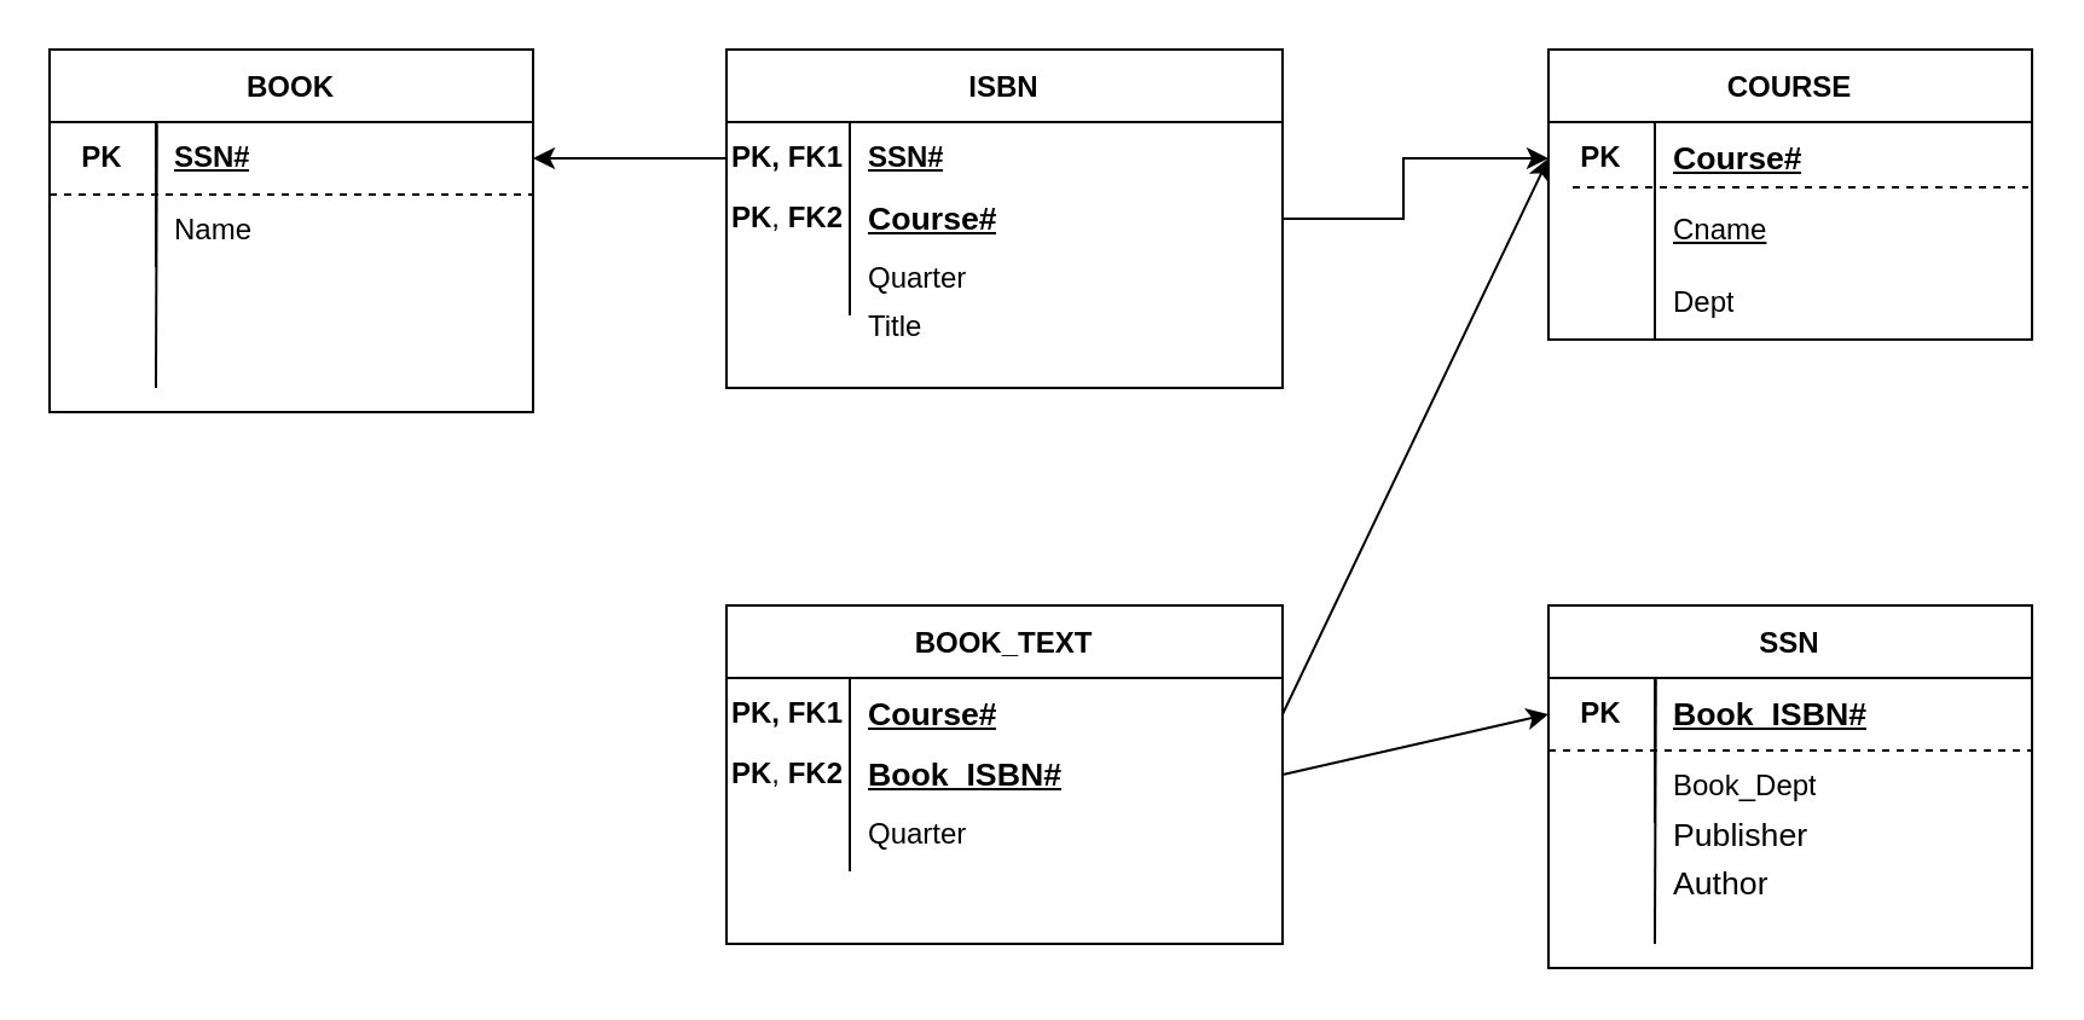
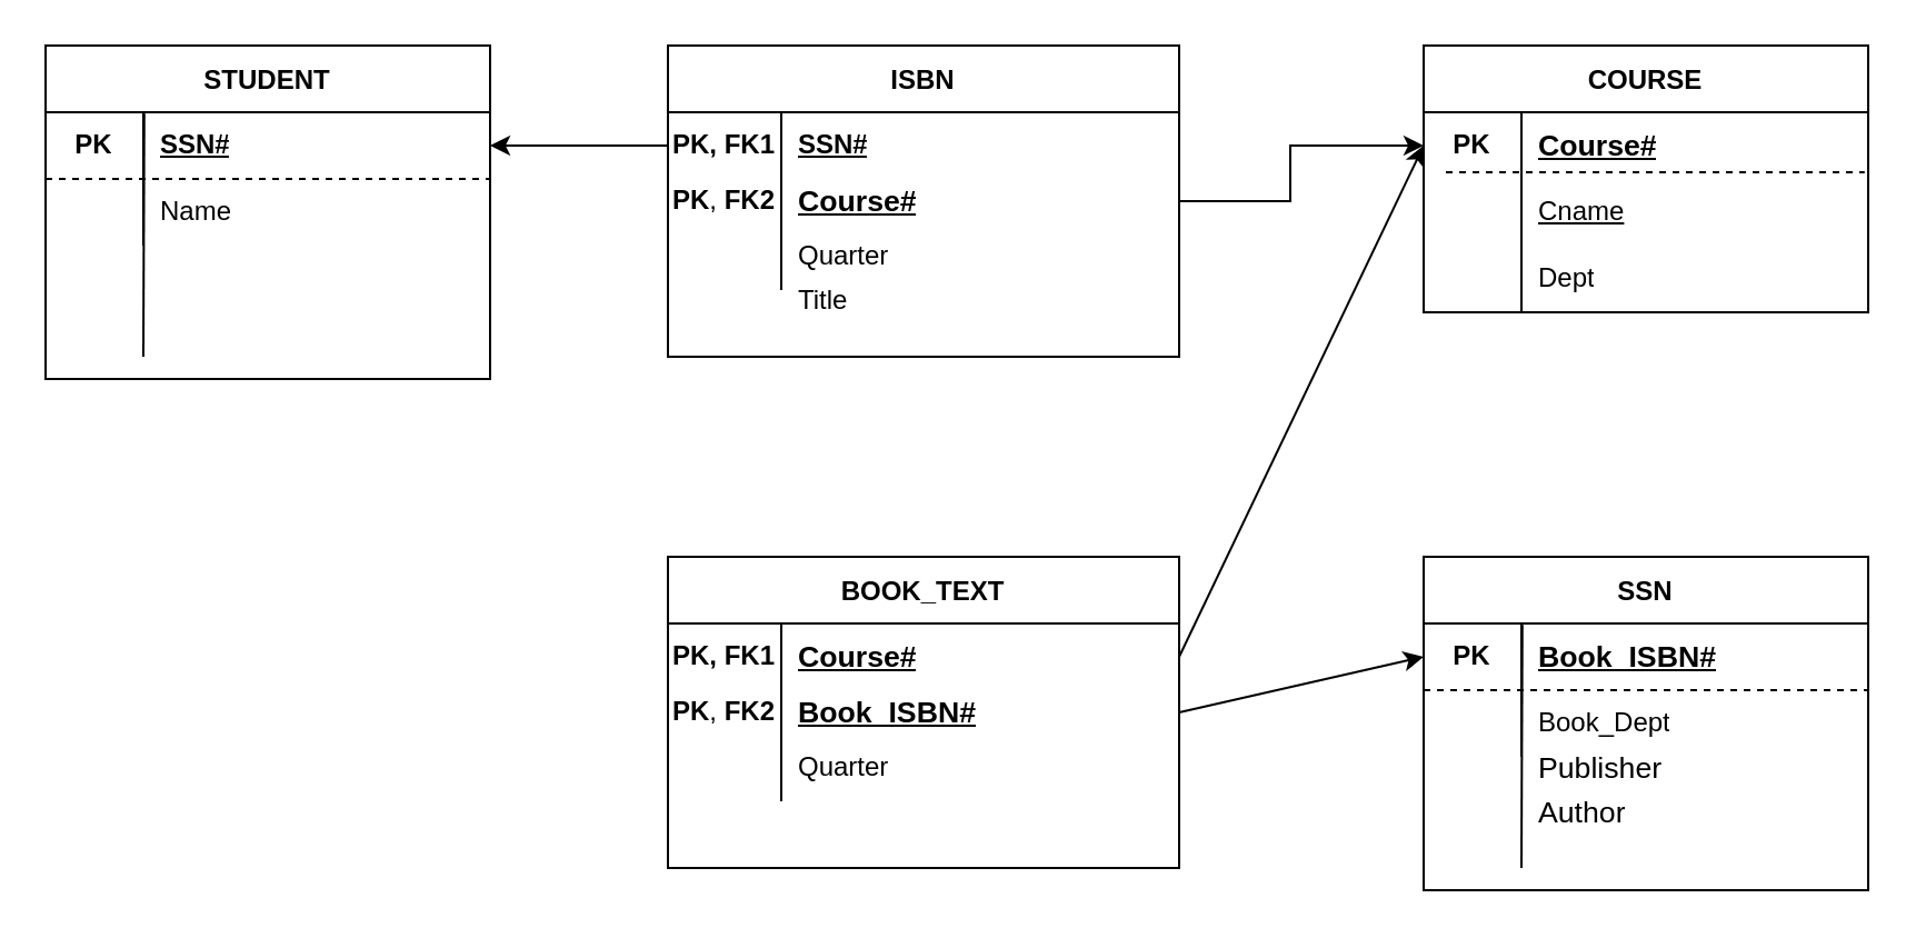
  <mxCell id="0" />
  <mxCell id="1" parent="0" />
  <mxCell id="2" value="COURSE " style="shape=table;startSize=30;container=1;collapsible=0;childLayout=tableLayout;fixedRows=1;rowLines=0;fontStyle=1;" vertex="1" parent="1"><mxGeometry x="640" y="20" width="200" height="120" as="geometry" /></mxCell>
  <mxCell id="3" value="" style="shape=tableRow;horizontal=0;startSize=0;swimlaneHead=0;swimlaneBody=0;top=0;left=0;bottom=0;right=0;collapsible=0;dropTarget=0;fillColor=none;points=[[0,0.5],[1,0.5]];portConstraint=eastwest;" vertex="1" parent="2"><mxGeometry y="30" width="200" height="30" as="geometry" /></mxCell>
  <mxCell id="4" value="&lt;b&gt;PK&lt;/b&gt;" style="shape=partialRectangle;html=1;whiteSpace=wrap;connectable=0;fillColor=none;top=0;left=0;bottom=0;right=0;overflow=hidden;pointerEvents=1;" vertex="1" parent="3"><mxGeometry width="44" height="30" as="geometry"><mxRectangle width="44" height="30" as="alternateBounds" /></mxGeometry></mxCell>
  <mxCell id="5" value="&lt;span id=&quot;docs-internal-guid-a40f7fab-7fff-ceab-e659-ae37d85d24d6&quot;&gt;&lt;span style=&quot;font-size: 10pt; font-family: Arial; background-color: transparent; font-variant-numeric: normal; font-variant-east-asian: normal; vertical-align: baseline;&quot;&gt;&lt;b&gt;&lt;u&gt;Course#&lt;/u&gt;&lt;/b&gt;&lt;/span&gt;&lt;/span&gt;" style="shape=partialRectangle;html=1;whiteSpace=wrap;connectable=0;fillColor=none;top=0;left=0;bottom=0;right=0;align=left;spacingLeft=6;overflow=hidden;" vertex="1" parent="3"><mxGeometry x="44" width="156" height="30" as="geometry"><mxRectangle width="156" height="30" as="alternateBounds" /></mxGeometry></mxCell>
  <mxCell id="6" value="" style="shape=tableRow;horizontal=0;startSize=0;swimlaneHead=0;swimlaneBody=0;top=0;left=0;bottom=0;right=0;collapsible=0;dropTarget=0;fillColor=none;points=[[0,0.5],[1,0.5]];portConstraint=eastwest;" vertex="1" parent="2"><mxGeometry y="60" width="200" height="30" as="geometry" /></mxCell>
  <mxCell id="7" value="" style="shape=partialRectangle;html=1;whiteSpace=wrap;connectable=0;fillColor=none;top=0;left=0;bottom=0;right=0;overflow=hidden;" vertex="1" parent="6"><mxGeometry width="44" height="30" as="geometry"><mxRectangle width="44" height="30" as="alternateBounds" /></mxGeometry></mxCell>
  <mxCell id="8" value="&lt;u style=&quot;&quot;&gt;Cname&lt;/u&gt;" style="shape=partialRectangle;html=1;whiteSpace=wrap;connectable=0;fillColor=none;top=0;left=0;bottom=0;right=0;align=left;spacingLeft=6;overflow=hidden;" vertex="1" parent="6"><mxGeometry x="44" width="156" height="30" as="geometry"><mxRectangle width="156" height="30" as="alternateBounds" /></mxGeometry></mxCell>
  <mxCell id="9" value="" style="shape=tableRow;horizontal=0;startSize=0;swimlaneHead=0;swimlaneBody=0;top=0;left=0;bottom=0;right=0;collapsible=0;dropTarget=0;fillColor=none;points=[[0,0.5],[1,0.5]];portConstraint=eastwest;" vertex="1" parent="2"><mxGeometry y="90" width="200" height="30" as="geometry" /></mxCell>
  <mxCell id="10" value="" style="shape=partialRectangle;html=1;whiteSpace=wrap;connectable=0;fillColor=none;top=0;left=0;bottom=0;right=0;overflow=hidden;" vertex="1" parent="9"><mxGeometry width="44" height="30" as="geometry"><mxRectangle width="44" height="30" as="alternateBounds" /></mxGeometry></mxCell>
  <mxCell id="11" value="Dept" style="shape=partialRectangle;html=1;whiteSpace=wrap;connectable=0;fillColor=none;top=0;left=0;bottom=0;right=0;align=left;spacingLeft=6;overflow=hidden;" vertex="1" parent="9"><mxGeometry x="44" width="156" height="30" as="geometry"><mxRectangle width="156" height="30" as="alternateBounds" /></mxGeometry></mxCell>
  <mxCell id="12" value="" style="endArrow=none;dashed=1;html=1;rounded=0;entryX=0.992;entryY=-0.1;entryDx=0;entryDy=0;entryPerimeter=0;" edge="1" parent="2" target="6"><mxGeometry width="50" height="50" relative="1" as="geometry"><mxPoint x="10" y="57" as="sourcePoint" /><mxPoint x="-90" y="30" as="targetPoint" /></mxGeometry></mxCell>
  <mxCell id="13" value="ISBN " style="shape=table;startSize=30;container=1;collapsible=0;childLayout=tableLayout;fixedRows=1;rowLines=0;fontStyle=1;" vertex="1" parent="1"><mxGeometry x="300" y="20" width="230" height="140" as="geometry" /></mxCell>
  <mxCell id="14" value="" style="shape=tableRow;horizontal=0;startSize=0;swimlaneHead=0;swimlaneBody=0;top=0;left=0;bottom=0;right=0;collapsible=0;dropTarget=0;fillColor=none;points=[[0,0.5],[1,0.5]];portConstraint=eastwest;" vertex="1" parent="13"><mxGeometry y="30" width="230" height="30" as="geometry" /></mxCell>
  <mxCell id="15" value="&lt;b&gt;PK, FK1&lt;/b&gt;" style="shape=partialRectangle;html=1;whiteSpace=wrap;connectable=0;fillColor=none;top=0;left=0;bottom=0;right=0;overflow=hidden;pointerEvents=1;" vertex="1" parent="14"><mxGeometry width="51" height="30" as="geometry"><mxRectangle width="51" height="30" as="alternateBounds" /></mxGeometry></mxCell>
  <mxCell id="16" value="&lt;b&gt;&lt;u&gt;SSN#&lt;/u&gt;&lt;/b&gt;" style="shape=partialRectangle;html=1;whiteSpace=wrap;connectable=0;fillColor=none;top=0;left=0;bottom=0;right=0;align=left;spacingLeft=6;overflow=hidden;" vertex="1" parent="14"><mxGeometry x="51" width="179" height="30" as="geometry"><mxRectangle width="179" height="30" as="alternateBounds" /></mxGeometry></mxCell>
  <mxCell id="17" value="" style="shape=tableRow;horizontal=0;startSize=0;swimlaneHead=0;swimlaneBody=0;top=0;left=0;bottom=0;right=0;collapsible=0;dropTarget=0;fillColor=none;points=[[0,0.5],[1,0.5]];portConstraint=eastwest;" vertex="1" parent="13"><mxGeometry y="60" width="230" height="20" as="geometry" /></mxCell>
  <mxCell id="18" value="&lt;b&gt;PK&lt;/b&gt;, &lt;b&gt;FK2&lt;/b&gt;" style="shape=partialRectangle;html=1;whiteSpace=wrap;connectable=0;fillColor=none;top=0;left=0;bottom=0;right=0;overflow=hidden;" vertex="1" parent="17"><mxGeometry width="51" height="20" as="geometry"><mxRectangle width="51" height="20" as="alternateBounds" /></mxGeometry></mxCell>
  <mxCell id="19" value="&lt;b style=&quot;font-family: Arial; font-size: 13.333px;&quot;&gt;&lt;u&gt;Course#&lt;/u&gt;&lt;/b&gt;" style="shape=partialRectangle;html=1;whiteSpace=wrap;connectable=0;fillColor=none;top=0;left=0;bottom=0;right=0;align=left;spacingLeft=6;overflow=hidden;" vertex="1" parent="17"><mxGeometry x="51" width="179" height="20" as="geometry"><mxRectangle width="179" height="20" as="alternateBounds" /></mxGeometry></mxCell>
  <mxCell id="20" value="" style="shape=tableRow;horizontal=0;startSize=0;swimlaneHead=0;swimlaneBody=0;top=0;left=0;bottom=0;right=0;collapsible=0;dropTarget=0;fillColor=none;points=[[0,0.5],[1,0.5]];portConstraint=eastwest;" vertex="1" parent="13"><mxGeometry y="80" width="230" height="30" as="geometry" /></mxCell>
  <mxCell id="21" value="" style="shape=partialRectangle;html=1;whiteSpace=wrap;connectable=0;fillColor=none;top=0;left=0;bottom=0;right=0;overflow=hidden;" vertex="1" parent="20"><mxGeometry width="51" height="30" as="geometry"><mxRectangle width="51" height="30" as="alternateBounds" /></mxGeometry></mxCell>
  <mxCell id="22" value="Quarter" style="shape=partialRectangle;html=1;whiteSpace=wrap;connectable=0;fillColor=none;top=0;left=0;bottom=0;right=0;align=left;spacingLeft=6;overflow=hidden;" vertex="1" parent="20"><mxGeometry x="51" width="179" height="30" as="geometry"><mxRectangle width="179" height="30" as="alternateBounds" /></mxGeometry></mxCell>
- <mxCell id="23" value="BOOK" style="shape=table;startSize=30;container=1;collapsible=0;childLayout=tableLayout;fixedRows=1;rowLines=0;fontStyle=1;" vertex="1" parent="1"><mxGeometry x="20" y="20" width="200" height="150" as="geometry" /></mxCell>
+ <mxCell id="23" value="STUDENT" style="shape=table;startSize=30;container=1;collapsible=0;childLayout=tableLayout;fixedRows=1;rowLines=0;fontStyle=1;" vertex="1" parent="1"><mxGeometry x="20" y="20" width="200" height="150" as="geometry" /></mxCell>
  <mxCell id="24" value="" style="shape=tableRow;horizontal=0;startSize=0;swimlaneHead=0;swimlaneBody=0;top=0;left=0;bottom=0;right=0;collapsible=0;dropTarget=0;fillColor=none;points=[[0,0.5],[1,0.5]];portConstraint=eastwest;" vertex="1" parent="23"><mxGeometry y="30" width="200" height="30" as="geometry" /></mxCell>
  <mxCell id="25" value="&lt;b&gt;PK&lt;/b&gt;" style="shape=partialRectangle;html=1;whiteSpace=wrap;connectable=0;fillColor=none;top=0;left=0;bottom=0;right=0;overflow=hidden;pointerEvents=1;" vertex="1" parent="24"><mxGeometry width="44" height="30" as="geometry"><mxRectangle width="44" height="30" as="alternateBounds" /></mxGeometry></mxCell>
  <mxCell id="26" value="&lt;b&gt;&lt;u&gt;SSN#&lt;/u&gt;&lt;/b&gt;" style="shape=partialRectangle;html=1;whiteSpace=wrap;connectable=0;fillColor=none;top=0;left=0;bottom=0;right=0;align=left;spacingLeft=6;overflow=hidden;" vertex="1" parent="24"><mxGeometry x="44" width="156" height="30" as="geometry"><mxRectangle width="156" height="30" as="alternateBounds" /></mxGeometry></mxCell>
  <mxCell id="27" value="" style="shape=tableRow;horizontal=0;startSize=0;swimlaneHead=0;swimlaneBody=0;top=0;left=0;bottom=0;right=0;collapsible=0;dropTarget=0;fillColor=none;points=[[0,0.5],[1,0.5]];portConstraint=eastwest;" vertex="1" parent="23"><mxGeometry y="60" width="200" height="30" as="geometry" /></mxCell>
  <mxCell id="28" value="" style="shape=partialRectangle;html=1;whiteSpace=wrap;connectable=0;fillColor=none;top=0;left=0;bottom=0;right=0;overflow=hidden;" vertex="1" parent="27"><mxGeometry width="44" height="30" as="geometry"><mxRectangle width="44" height="30" as="alternateBounds" /></mxGeometry></mxCell>
  <mxCell id="29" value="Name" style="shape=partialRectangle;html=1;whiteSpace=wrap;connectable=0;fillColor=none;top=0;left=0;bottom=0;right=0;align=left;spacingLeft=6;overflow=hidden;" vertex="1" parent="27"><mxGeometry x="44" width="156" height="30" as="geometry"><mxRectangle width="156" height="30" as="alternateBounds" /></mxGeometry></mxCell>
  <mxCell id="30" value="" style="endArrow=none;html=1;rounded=0;entryX=0.222;entryY=0.02;entryDx=0;entryDy=0;entryPerimeter=0;" edge="1" parent="23" target="24"><mxGeometry width="50" height="50" relative="1" as="geometry"><mxPoint x="44" y="140" as="sourcePoint" /><mxPoint x="47" y="140" as="targetPoint" /></mxGeometry></mxCell>
  <mxCell id="31" value="" style="endArrow=none;dashed=1;html=1;rounded=0;exitX=0;exitY=1;exitDx=0;exitDy=0;exitPerimeter=0;entryX=1;entryY=0;entryDx=0;entryDy=0;entryPerimeter=0;" edge="1" parent="23" source="24" target="27"><mxGeometry width="50" height="50" relative="1" as="geometry"><mxPoint x="330" y="80" as="sourcePoint" /><mxPoint x="380" y="30" as="targetPoint" /></mxGeometry></mxCell>
  <mxCell id="32" value="" style="shape=tableRow;horizontal=0;startSize=0;swimlaneHead=0;swimlaneBody=0;top=0;left=0;bottom=0;right=0;collapsible=0;dropTarget=0;fillColor=none;points=[[0,0.5],[1,0.5]];portConstraint=eastwest;" vertex="1" parent="1"><mxGeometry x="20" y="110" width="200" height="30" as="geometry" /></mxCell>
  <mxCell id="33" value="Title" style="shape=partialRectangle;html=1;whiteSpace=wrap;connectable=0;fillColor=none;top=0;left=0;bottom=0;right=0;align=left;spacingLeft=6;overflow=hidden;" vertex="1" parent="1"><mxGeometry x="351" y="120" width="179" height="30" as="geometry"><mxRectangle width="179" height="30" as="alternateBounds" /></mxGeometry></mxCell>
  <mxCell id="34" value="" style="endArrow=classic;html=1;rounded=0;exitX=0;exitY=0.5;exitDx=0;exitDy=0;entryX=1;entryY=0.5;entryDx=0;entryDy=0;" edge="1" parent="1" source="14" target="24"><mxGeometry width="50" height="50" relative="1" as="geometry"><mxPoint x="350" y="180" as="sourcePoint" /><mxPoint x="400" y="130" as="targetPoint" /></mxGeometry></mxCell>
  <mxCell id="35" value="" style="endArrow=classic;html=1;rounded=0;exitX=1;exitY=0.5;exitDx=0;exitDy=0;entryX=0;entryY=0.5;entryDx=0;entryDy=0;" edge="1" parent="1" source="17" target="3"><mxGeometry width="50" height="50" relative="1" as="geometry"><mxPoint x="350" y="180" as="sourcePoint" /><mxPoint x="400" y="130" as="targetPoint" /><Array as="points"><mxPoint x="580" y="90" /><mxPoint x="580" y="65" /></Array></mxGeometry></mxCell>
  <mxCell id="36" value="BOOK_TEXT " style="shape=table;startSize=30;container=1;collapsible=0;childLayout=tableLayout;fixedRows=1;rowLines=0;fontStyle=1;" vertex="1" parent="1"><mxGeometry x="300" y="250" width="230" height="140" as="geometry" /></mxCell>
  <mxCell id="37" value="" style="shape=tableRow;horizontal=0;startSize=0;swimlaneHead=0;swimlaneBody=0;top=0;left=0;bottom=0;right=0;collapsible=0;dropTarget=0;fillColor=none;points=[[0,0.5],[1,0.5]];portConstraint=eastwest;" vertex="1" parent="36"><mxGeometry y="30" width="230" height="30" as="geometry" /></mxCell>
  <mxCell id="38" value="&lt;b&gt;PK, FK1&lt;/b&gt;" style="shape=partialRectangle;html=1;whiteSpace=wrap;connectable=0;fillColor=none;top=0;left=0;bottom=0;right=0;overflow=hidden;pointerEvents=1;" vertex="1" parent="37"><mxGeometry width="51" height="30" as="geometry"><mxRectangle width="51" height="30" as="alternateBounds" /></mxGeometry></mxCell>
  <mxCell id="39" value="&lt;b style=&quot;font-family: Arial; font-size: 13.333px;&quot;&gt;&lt;u&gt;Course#&lt;/u&gt;&lt;/b&gt;" style="shape=partialRectangle;html=1;whiteSpace=wrap;connectable=0;fillColor=none;top=0;left=0;bottom=0;right=0;align=left;spacingLeft=6;overflow=hidden;" vertex="1" parent="37"><mxGeometry x="51" width="179" height="30" as="geometry"><mxRectangle width="179" height="30" as="alternateBounds" /></mxGeometry></mxCell>
  <mxCell id="40" value="" style="shape=tableRow;horizontal=0;startSize=0;swimlaneHead=0;swimlaneBody=0;top=0;left=0;bottom=0;right=0;collapsible=0;dropTarget=0;fillColor=none;points=[[0,0.5],[1,0.5]];portConstraint=eastwest;" vertex="1" parent="36"><mxGeometry y="60" width="230" height="20" as="geometry" /></mxCell>
  <mxCell id="41" value="&lt;b&gt;PK&lt;/b&gt;, &lt;b&gt;FK2&lt;/b&gt;" style="shape=partialRectangle;html=1;whiteSpace=wrap;connectable=0;fillColor=none;top=0;left=0;bottom=0;right=0;overflow=hidden;" vertex="1" parent="40"><mxGeometry width="51" height="20" as="geometry"><mxRectangle width="51" height="20" as="alternateBounds" /></mxGeometry></mxCell>
  <mxCell id="42" value="&lt;span id=&quot;docs-internal-guid-19242abf-7fff-c64b-fb34-d4cdba41e0af&quot;&gt;&lt;span style=&quot;font-size: 10pt; font-family: Arial; background-color: transparent; font-variant-numeric: normal; font-variant-east-asian: normal; vertical-align: baseline;&quot;&gt;&lt;b&gt;&lt;u&gt;Book_ISBN#&lt;/u&gt;&lt;/b&gt;&lt;/span&gt;&lt;/span&gt;" style="shape=partialRectangle;html=1;whiteSpace=wrap;connectable=0;fillColor=none;top=0;left=0;bottom=0;right=0;align=left;spacingLeft=6;overflow=hidden;" vertex="1" parent="40"><mxGeometry x="51" width="179" height="20" as="geometry"><mxRectangle width="179" height="20" as="alternateBounds" /></mxGeometry></mxCell>
  <mxCell id="43" value="" style="shape=tableRow;horizontal=0;startSize=0;swimlaneHead=0;swimlaneBody=0;top=0;left=0;bottom=0;right=0;collapsible=0;dropTarget=0;fillColor=none;points=[[0,0.5],[1,0.5]];portConstraint=eastwest;" vertex="1" parent="36"><mxGeometry y="80" width="230" height="30" as="geometry" /></mxCell>
  <mxCell id="44" value="" style="shape=partialRectangle;html=1;whiteSpace=wrap;connectable=0;fillColor=none;top=0;left=0;bottom=0;right=0;overflow=hidden;" vertex="1" parent="43"><mxGeometry width="51" height="30" as="geometry"><mxRectangle width="51" height="30" as="alternateBounds" /></mxGeometry></mxCell>
  <mxCell id="45" value="Quarter" style="shape=partialRectangle;html=1;whiteSpace=wrap;connectable=0;fillColor=none;top=0;left=0;bottom=0;right=0;align=left;spacingLeft=6;overflow=hidden;" vertex="1" parent="43"><mxGeometry x="51" width="179" height="30" as="geometry"><mxRectangle width="179" height="30" as="alternateBounds" /></mxGeometry></mxCell>
  <mxCell id="46" value="SSN " style="shape=table;startSize=30;container=1;collapsible=0;childLayout=tableLayout;fixedRows=1;rowLines=0;fontStyle=1;" vertex="1" parent="1"><mxGeometry x="640" y="250" width="200" height="150" as="geometry" /></mxCell>
  <mxCell id="47" value="" style="shape=tableRow;horizontal=0;startSize=0;swimlaneHead=0;swimlaneBody=0;top=0;left=0;bottom=0;right=0;collapsible=0;dropTarget=0;fillColor=none;points=[[0,0.5],[1,0.5]];portConstraint=eastwest;" vertex="1" parent="46"><mxGeometry y="30" width="200" height="30" as="geometry" /></mxCell>
  <mxCell id="48" value="&lt;b&gt;PK&lt;/b&gt;" style="shape=partialRectangle;html=1;whiteSpace=wrap;connectable=0;fillColor=none;top=0;left=0;bottom=0;right=0;overflow=hidden;pointerEvents=1;" vertex="1" parent="47"><mxGeometry width="44" height="30" as="geometry"><mxRectangle width="44" height="30" as="alternateBounds" /></mxGeometry></mxCell>
  <mxCell id="49" value="&lt;b style=&quot;font-family: Arial; font-size: 13.333px;&quot;&gt;&lt;u&gt;Book_ISBN#&lt;/u&gt;&lt;/b&gt;" style="shape=partialRectangle;html=1;whiteSpace=wrap;connectable=0;fillColor=none;top=0;left=0;bottom=0;right=0;align=left;spacingLeft=6;overflow=hidden;" vertex="1" parent="47"><mxGeometry x="44" width="156" height="30" as="geometry"><mxRectangle width="156" height="30" as="alternateBounds" /></mxGeometry></mxCell>
  <mxCell id="50" value="" style="shape=tableRow;horizontal=0;startSize=0;swimlaneHead=0;swimlaneBody=0;top=0;left=0;bottom=0;right=0;collapsible=0;dropTarget=0;fillColor=none;points=[[0,0.5],[1,0.5]];portConstraint=eastwest;" vertex="1" parent="46"><mxGeometry y="60" width="200" height="30" as="geometry" /></mxCell>
  <mxCell id="51" value="" style="shape=partialRectangle;html=1;whiteSpace=wrap;connectable=0;fillColor=none;top=0;left=0;bottom=0;right=0;overflow=hidden;" vertex="1" parent="50"><mxGeometry width="44" height="30" as="geometry"><mxRectangle width="44" height="30" as="alternateBounds" /></mxGeometry></mxCell>
  <mxCell id="52" value="Book_Dept" style="shape=partialRectangle;html=1;whiteSpace=wrap;connectable=0;fillColor=none;top=0;left=0;bottom=0;right=0;align=left;spacingLeft=6;overflow=hidden;" vertex="1" parent="50"><mxGeometry x="44" width="156" height="30" as="geometry"><mxRectangle width="156" height="30" as="alternateBounds" /></mxGeometry></mxCell>
  <mxCell id="53" value="" style="endArrow=none;html=1;rounded=0;entryX=0.222;entryY=0.02;entryDx=0;entryDy=0;entryPerimeter=0;" edge="1" parent="46" target="47"><mxGeometry width="50" height="50" relative="1" as="geometry"><mxPoint x="44" y="140" as="sourcePoint" /><mxPoint x="47" y="140" as="targetPoint" /></mxGeometry></mxCell>
  <mxCell id="54" value="" style="endArrow=none;dashed=1;html=1;rounded=0;exitX=0;exitY=1;exitDx=0;exitDy=0;exitPerimeter=0;entryX=1;entryY=0;entryDx=0;entryDy=0;entryPerimeter=0;" edge="1" parent="46" source="47" target="50"><mxGeometry width="50" height="50" relative="1" as="geometry"><mxPoint x="330" y="80" as="sourcePoint" /><mxPoint x="380" y="30" as="targetPoint" /></mxGeometry></mxCell>
  <mxCell id="55" value="&lt;span id=&quot;docs-internal-guid-4a8e6495-7fff-903b-4615-b8bac5e407f4&quot;&gt;&lt;span style=&quot;font-size: 10pt; font-family: Arial; background-color: transparent; font-variant-numeric: normal; font-variant-east-asian: normal; vertical-align: baseline;&quot;&gt;Publisher&lt;/span&gt;&lt;/span&gt;" style="shape=partialRectangle;html=1;whiteSpace=wrap;connectable=0;fillColor=none;top=0;left=0;bottom=0;right=0;align=left;spacingLeft=6;overflow=hidden;" vertex="1" parent="1"><mxGeometry x="684" y="330" width="156" height="30" as="geometry"><mxRectangle width="156" height="30" as="alternateBounds" /></mxGeometry></mxCell>
  <mxCell id="56" value="&lt;span id=&quot;docs-internal-guid-8ad8e558-7fff-ab4c-80e1-73994bef548e&quot;&gt;&lt;span style=&quot;font-size: 10pt; font-family: Arial; background-color: transparent; font-variant-numeric: normal; font-variant-east-asian: normal; vertical-align: baseline;&quot;&gt;Author&lt;/span&gt;&lt;/span&gt;" style="shape=partialRectangle;html=1;whiteSpace=wrap;connectable=0;fillColor=none;top=0;left=0;bottom=0;right=0;align=left;spacingLeft=6;overflow=hidden;" vertex="1" parent="1"><mxGeometry x="684" y="350" width="156" height="30" as="geometry"><mxRectangle width="156" height="30" as="alternateBounds" /></mxGeometry></mxCell>
  <mxCell id="57" value="" style="endArrow=classic;html=1;rounded=0;exitX=1;exitY=0.5;exitDx=0;exitDy=0;entryX=0;entryY=0.5;entryDx=0;entryDy=0;" edge="1" parent="1" source="37" target="3"><mxGeometry width="50" height="50" relative="1" as="geometry"><mxPoint x="350" y="280" as="sourcePoint" /><mxPoint x="400" y="230" as="targetPoint" /></mxGeometry></mxCell>
  <mxCell id="58" value="" style="endArrow=classic;html=1;rounded=0;exitX=1;exitY=0.5;exitDx=0;exitDy=0;entryX=0;entryY=0.5;entryDx=0;entryDy=0;" edge="1" parent="1" source="40" target="47"><mxGeometry width="50" height="50" relative="1" as="geometry"><mxPoint x="350" y="280" as="sourcePoint" /><mxPoint x="400" y="230" as="targetPoint" /></mxGeometry></mxCell>
